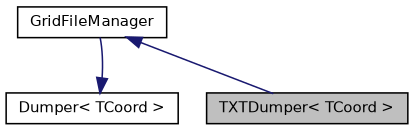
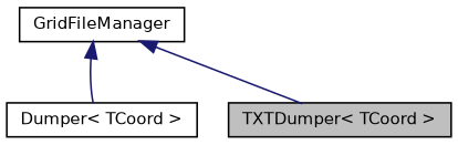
  digraph {
    node [color=black fillcolor=white fontname=Helvetica fontsize=10 shape=record style=filled]
    edge [color=midnightblue dir=back fontname=Helvetica fontsize=10 labelfontname=Helvetica labelfontsize=10 style=solid]
    n1 [fillcolor=grey75 fontcolor=black height=0.2 label="TXTDumper\< TCoord \>" width=0.4]
    n2 [height=0.2 label="Dumper\< TCoord \>" width=0.4]
    n3 [height=0.2 label=GridFileManager width=0.4]
    n3 -> n1
-   n2 -> n3
+   n3 -> n2
  }
